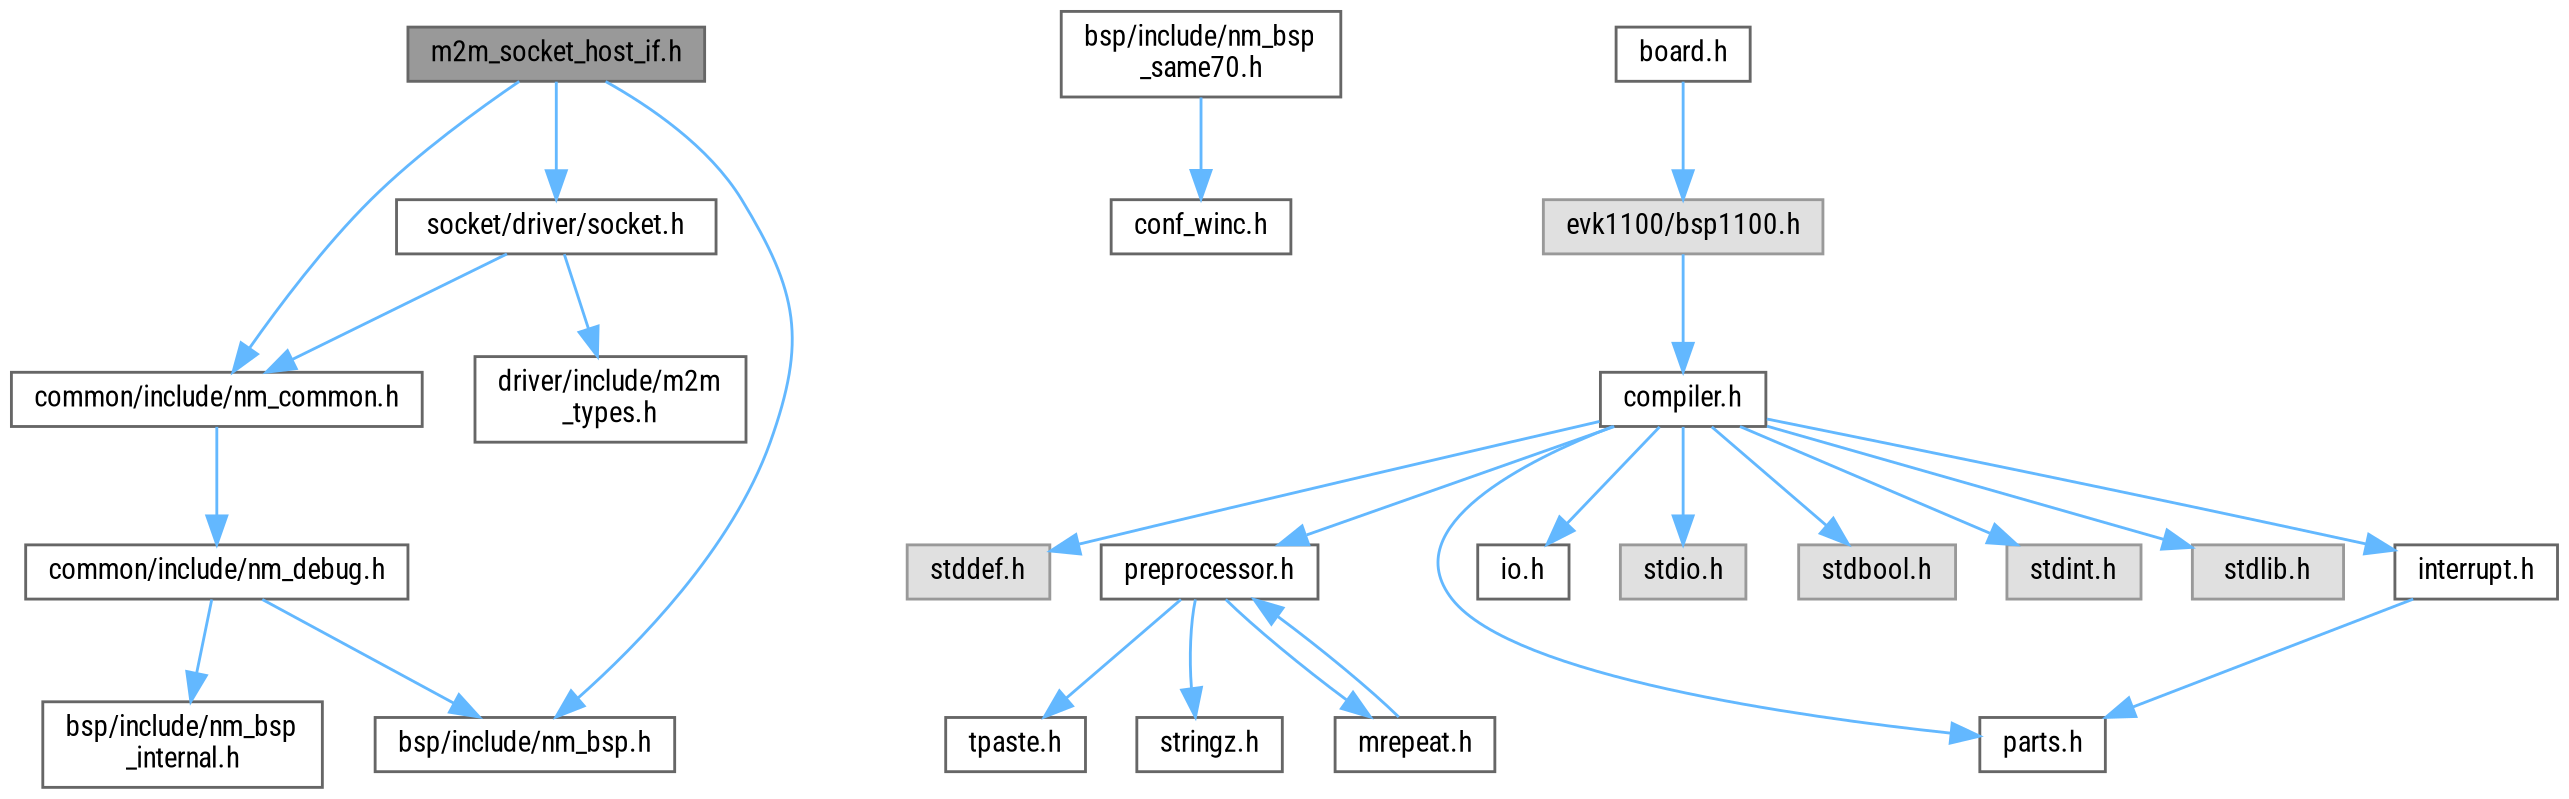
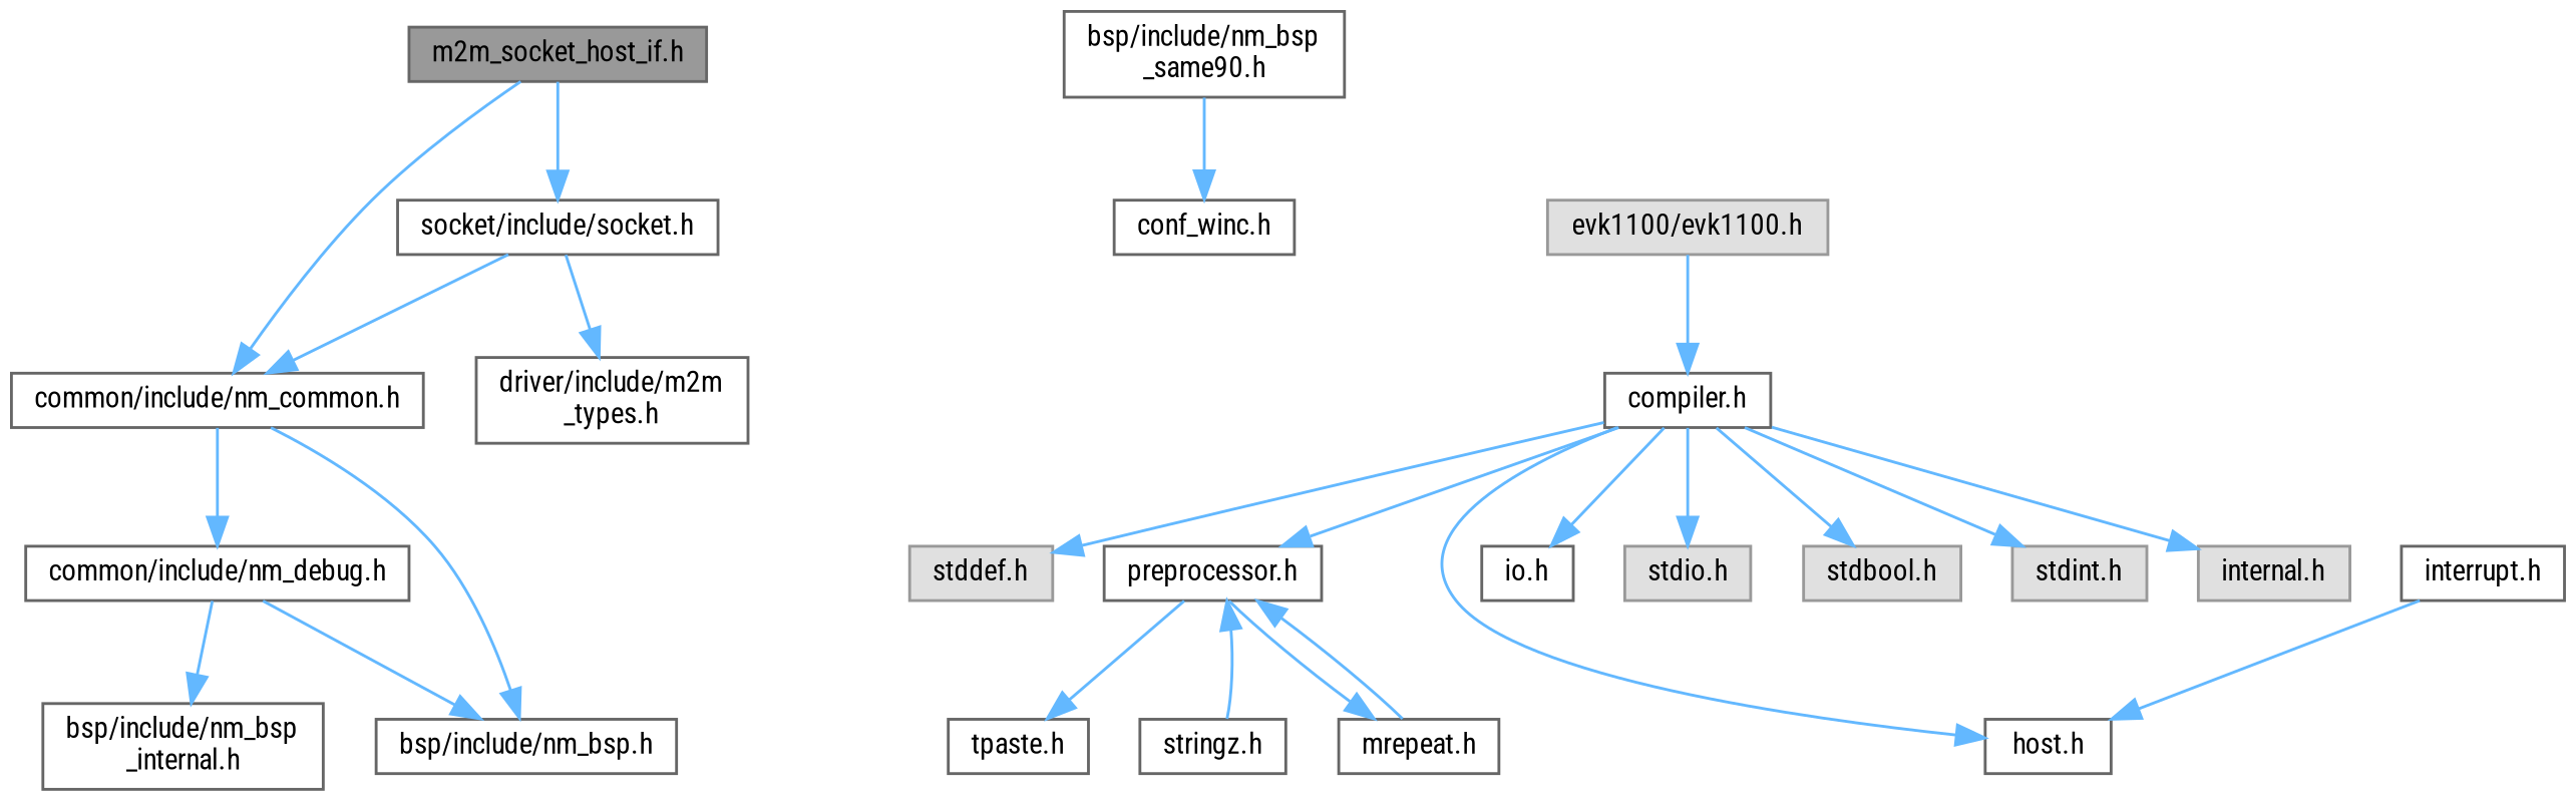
  digraph {
    fontname="Roboto Condensed"
    node [color=grey40 fillcolor=white fontname="Roboto Condensed" fontsize=10 shape=box style=filled]
    edge [color=steelblue1 fontname="Roboto Condensed" fontsize=10 labelfontname=FreeSans labelfontsize=10 style=solid]
    n1 [color=gray40 fillcolor=grey60 fontcolor=black height=0.2 label="m2m_socket_host_if.h" width=0.4]
-   n2 [height=0.2 label="socket/driver/socket.h" width=0.4]
+   n2 [height=0.2 label="socket/include/socket.h" width=0.4]
    n3 [height=0.2 label="common/include/nm_common.h" width=0.4]
    n4 [height=0.2 label="driver/include/m2m\l_types.h" width=0.4]
    n5 [height=0.2 label="bsp/include/nm_bsp.h" width=0.4]
    n6 [height=0.2 label="common/include/nm_debug.h" width=0.4]
    n7 [height=0.2 label="bsp/include/nm_bsp\l_internal.h" width=0.4]
-   n8 [height=0.2 label="bsp/include/nm_bsp\l_same70.h" width=0.4]
+   n8 [height=0.2 label="bsp/include/nm_bsp\l_same90.h" width=0.4]
    n9 [height=0.2 label="conf_winc.h" width=0.4]
-   n10 [height=0.2 label="board.h" width=0.4]
-   n11 [color=grey60 fillcolor="#E0E0E0" height=0.2 label="evk1100/bsp1100.h" width=0.4]
+   n11 [color=grey60 fillcolor="#E0E0E0" height=0.2 label="evk1100/evk1100.h" width=0.4]
    n12 [height=0.2 label="compiler.h" width=0.4]
    n13 [color=grey60 fillcolor="#E0E0E0" height=0.2 label="stddef.h" width=0.4]
-   n14 [height=0.2 label="parts.h" width=0.4]
+   n14 [height=0.2 label="host.h" width=0.4]
    n15 [height=0.2 label="preprocessor.h" width=0.4]
    n16 [height=0.2 label="io.h" width=0.4]
    n17 [color=grey60 fillcolor="#E0E0E0" height=0.2 label="stdio.h" width=0.4]
    n18 [color=grey60 fillcolor="#E0E0E0" height=0.2 label="stdbool.h" width=0.4]
    n19 [color=grey60 fillcolor="#E0E0E0" height=0.2 label="stdint.h" width=0.4]
-   n20 [color=grey60 fillcolor="#E0E0E0" height=0.2 label="stdlib.h" width=0.4]
+   n20 [color=grey60 fillcolor="#E0E0E0" height=0.2 label="internal.h" width=0.4]
    n21 [height=0.2 label="interrupt.h" width=0.4]
    n22 [height=0.2 label="tpaste.h" width=0.4]
    n23 [height=0.2 label="stringz.h" width=0.4]
    n24 [height=0.2 label="mrepeat.h" width=0.4]
    n1 -> n2
    n1 -> n3
    n2 -> n3
    n2 -> n4
-   n1 -> n5
+   n3 -> n5
    n3 -> n6
    n6 -> n5
    n6 -> n7
    n8 -> n9
-   n10 -> n11
    n11 -> n12
    n12 -> n13
    n12 -> n14
    n12 -> n15
    n12 -> n16
    n12 -> n17
    n12 -> n18
    n12 -> n19
    n12 -> n20
-   n12 -> n21
    n15 -> n22
-   n15 -> n23
+   n23 -> n15
    n15 -> n24
    n21 -> n14
    n24 -> n15
  }
